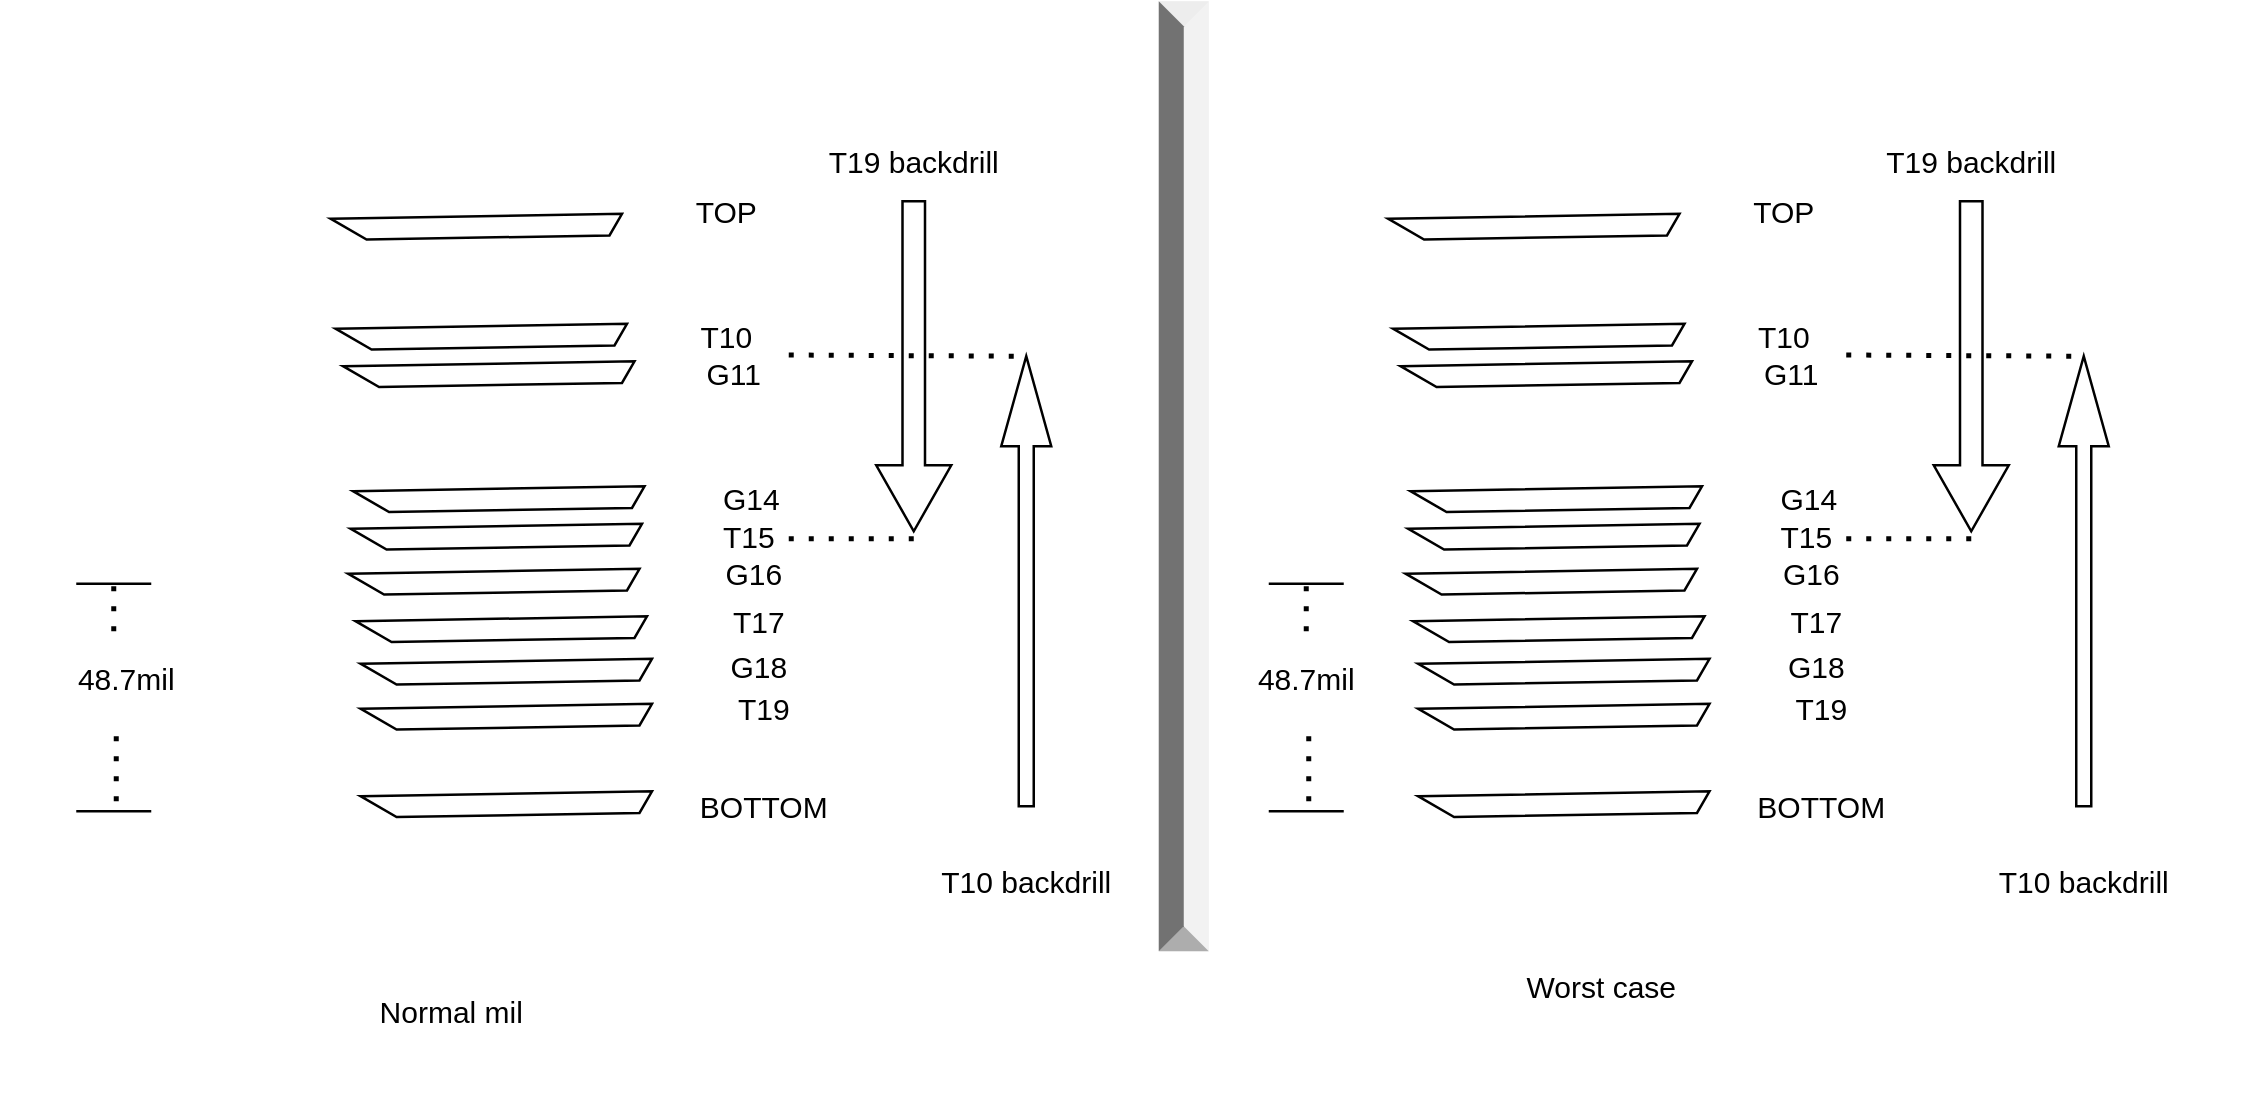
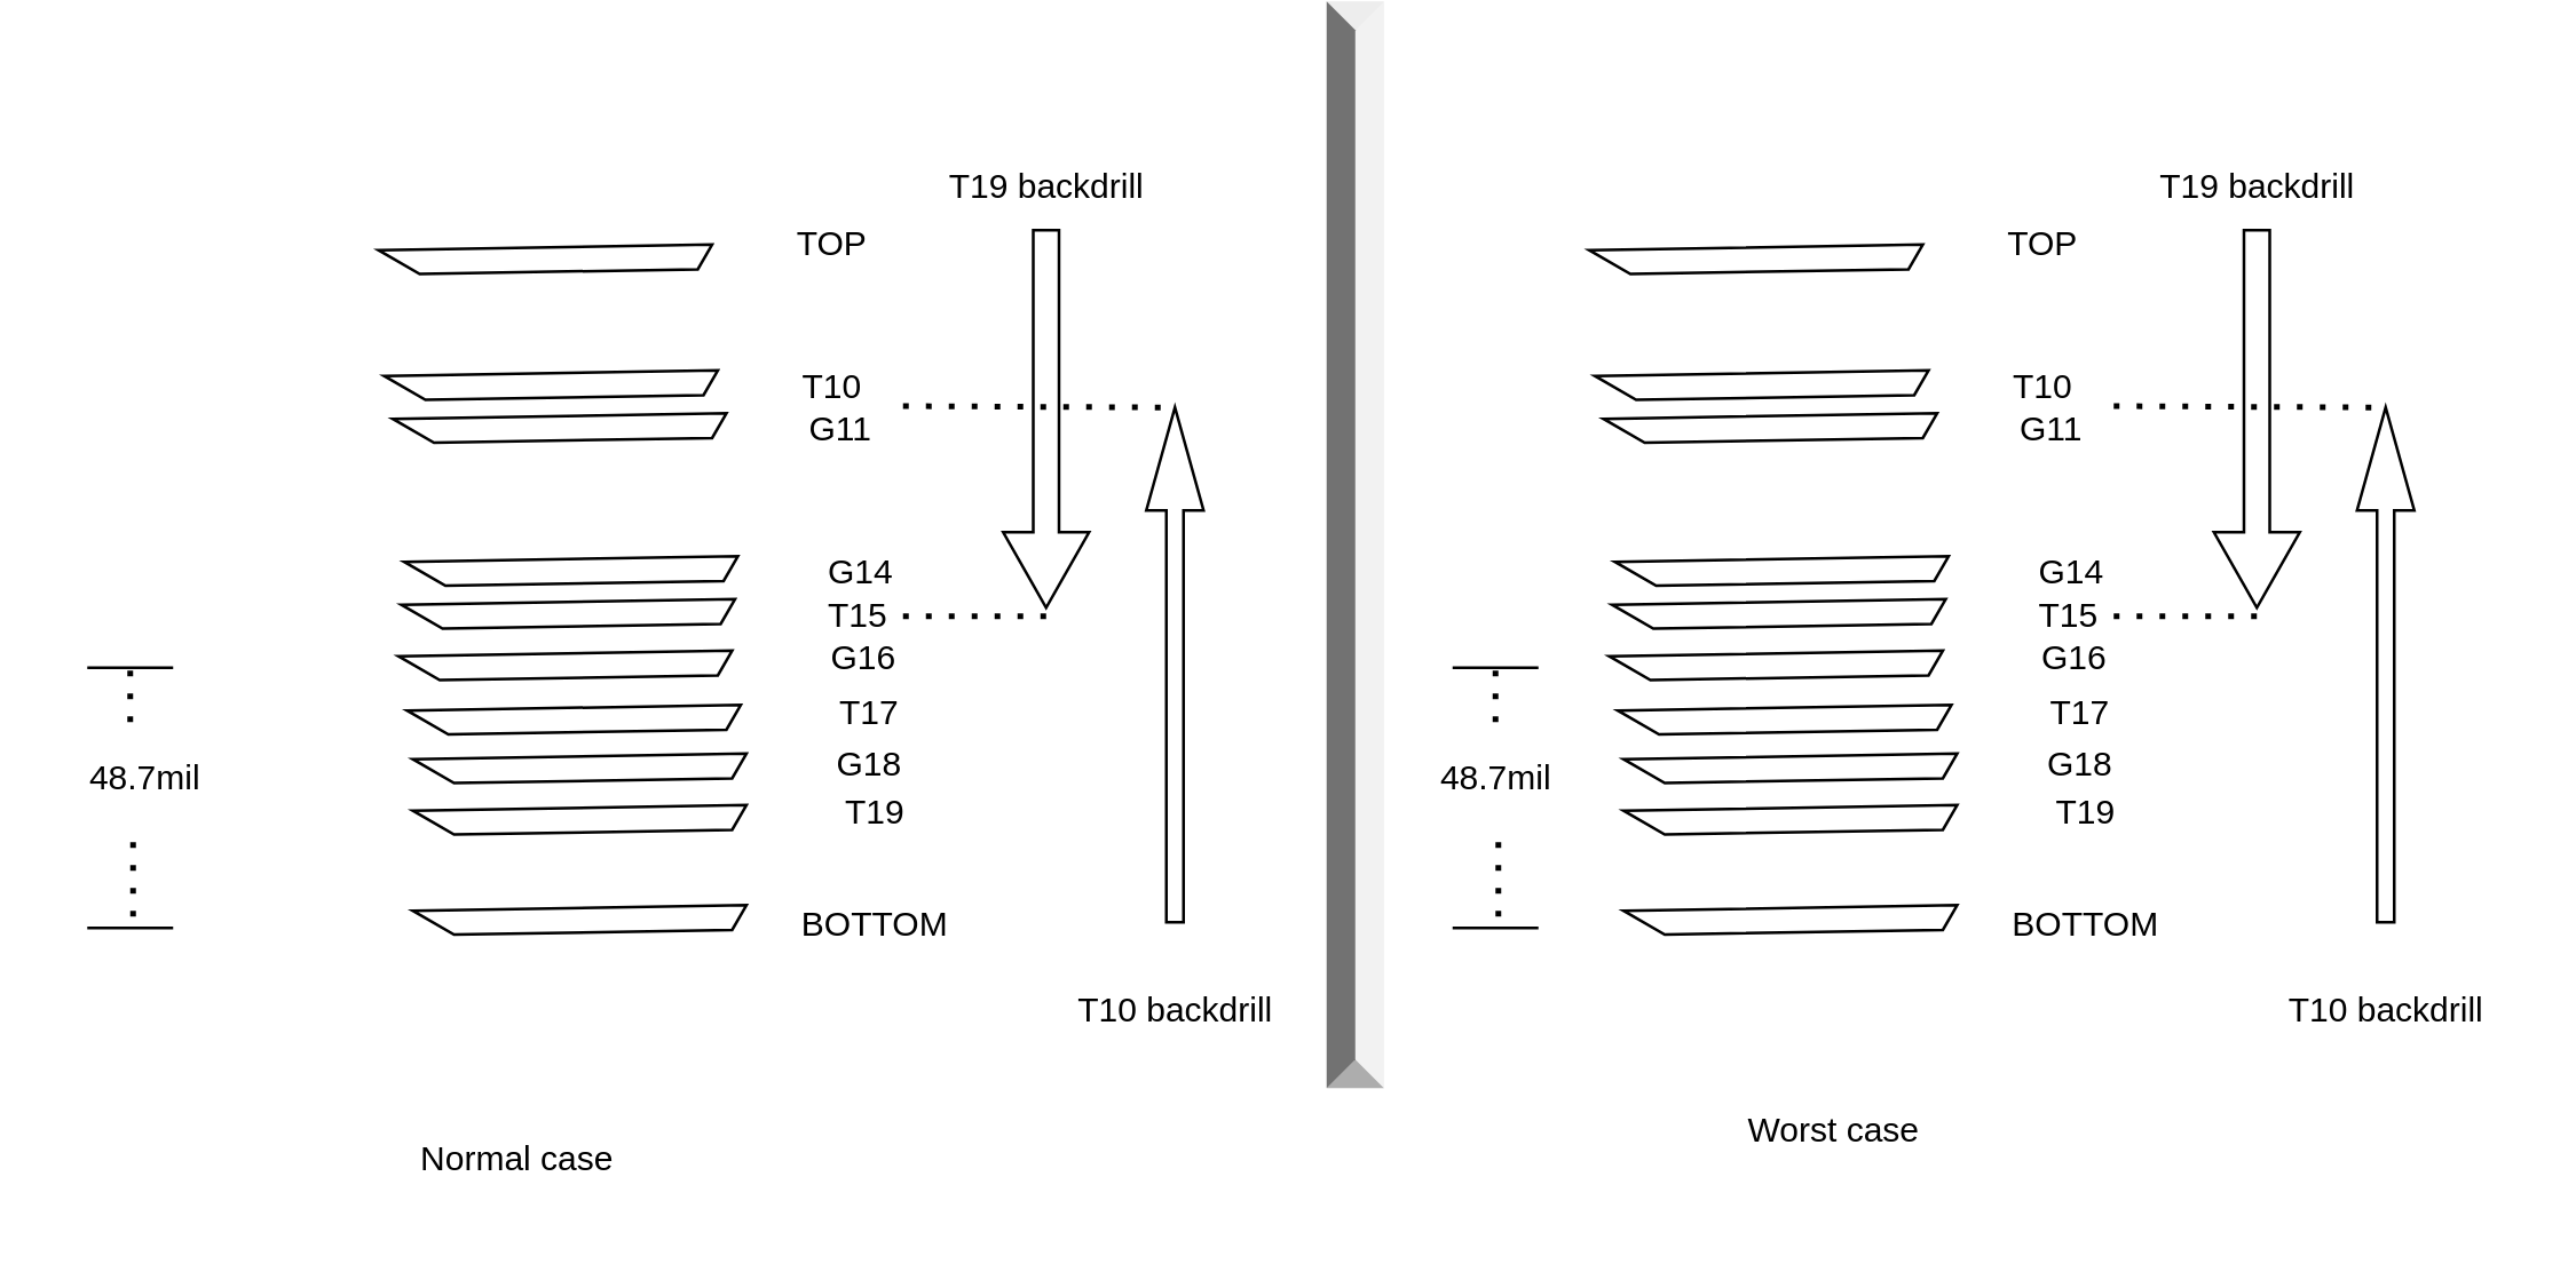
  <mxCell id="0" />
  <mxCell id="1" parent="0" />
  <mxCell id="2" value="" style="verticalLabelPosition=bottom;verticalAlign=top;html=1;shape=mxgraph.basic.diag_stripe;dx=10;rotation=30;" vertex="1" parent="1"><mxGeometry x="140" y="26" width="100" height="60" as="geometry" /></mxCell>
  <mxCell id="3" value="" style="verticalLabelPosition=bottom;verticalAlign=top;html=1;shape=mxgraph.basic.diag_stripe;dx=10;rotation=30;" vertex="1" parent="1"><mxGeometry x="142" y="70" width="100" height="60" as="geometry" /></mxCell>
  <mxCell id="4" value="" style="verticalLabelPosition=bottom;verticalAlign=top;html=1;shape=mxgraph.basic.diag_stripe;dx=10;rotation=30;" vertex="1" parent="1"><mxGeometry x="150" y="187" width="100" height="60" as="geometry" /></mxCell>
  <mxCell id="5" value="" style="verticalLabelPosition=bottom;verticalAlign=top;html=1;shape=mxgraph.basic.diag_stripe;dx=10;rotation=30;" vertex="1" parent="1"><mxGeometry x="152" y="257" width="100" height="60" as="geometry" /></mxCell>
  <mxCell id="6" value="TOP" style="text;html=1;align=center;verticalAlign=middle;resizable=0;points=[];autosize=1;strokeColor=none;fillColor=none;" vertex="1" parent="1"><mxGeometry x="265" y="40" width="50" height="30" as="geometry" /></mxCell>
  <mxCell id="7" value="T10" style="text;html=1;align=center;verticalAlign=middle;resizable=0;points=[];autosize=1;strokeColor=none;fillColor=none;" vertex="1" parent="1"><mxGeometry x="270" y="90" width="40" height="30" as="geometry" /></mxCell>
  <mxCell id="8" value="T17" style="text;html=1;align=center;verticalAlign=middle;resizable=0;points=[];autosize=1;strokeColor=none;fillColor=none;" vertex="1" parent="1"><mxGeometry x="283" y="204" width="40" height="30" as="geometry" /></mxCell>
  <mxCell id="9" value="BOTTOM" style="text;html=1;align=center;verticalAlign=middle;resizable=0;points=[];autosize=1;strokeColor=none;fillColor=none;" vertex="1" parent="1"><mxGeometry x="270" y="278" width="70" height="30" as="geometry" /></mxCell>
  <mxCell id="10" value="" style="verticalLabelPosition=bottom;verticalAlign=top;html=1;shape=mxgraph.basic.diag_stripe;dx=10;rotation=30;" vertex="1" parent="1"><mxGeometry x="147" y="168" width="100" height="60" as="geometry" /></mxCell>
  <mxCell id="11" value="G16" style="text;html=1;align=center;verticalAlign=middle;resizable=0;points=[];autosize=1;strokeColor=none;fillColor=none;" vertex="1" parent="1"><mxGeometry x="276" y="185" width="50" height="30" as="geometry" /></mxCell>
  <mxCell id="12" value="" style="verticalLabelPosition=bottom;verticalAlign=top;html=1;shape=mxgraph.basic.diag_stripe;dx=10;rotation=30;" vertex="1" parent="1"><mxGeometry x="152" y="222" width="100" height="60" as="geometry" /></mxCell>
  <mxCell id="13" value="T19" style="text;html=1;align=center;verticalAlign=middle;resizable=0;points=[];autosize=1;strokeColor=none;fillColor=none;" vertex="1" parent="1"><mxGeometry x="285" y="239" width="40" height="30" as="geometry" /></mxCell>
  <mxCell id="14" value="" style="verticalLabelPosition=bottom;verticalAlign=top;html=1;shape=mxgraph.basic.diag_stripe;dx=10;rotation=30;" vertex="1" parent="1"><mxGeometry x="152" y="204" width="100" height="60" as="geometry" /></mxCell>
  <mxCell id="15" value="G18" style="text;html=1;align=center;verticalAlign=middle;resizable=0;points=[];autosize=1;strokeColor=none;fillColor=none;" vertex="1" parent="1"><mxGeometry x="278" y="222" width="50" height="30" as="geometry" /></mxCell>
  <mxCell id="16" value="" style="endArrow=none;html=1;rounded=0;" edge="1" parent="1"><mxGeometry width="50" height="50" relative="1" as="geometry"><mxPoint x="30" y="203" as="sourcePoint" /><mxPoint x="60" y="203" as="targetPoint" /></mxGeometry></mxCell>
  <mxCell id="17" value="" style="endArrow=none;html=1;rounded=0;" edge="1" parent="1"><mxGeometry width="50" height="50" relative="1" as="geometry"><mxPoint x="30" y="294" as="sourcePoint" /><mxPoint x="60" y="294" as="targetPoint" /></mxGeometry></mxCell>
  <mxCell id="18" value="" style="endArrow=none;dashed=1;html=1;dashPattern=1 3;strokeWidth=2;rounded=0;" edge="1" parent="1"><mxGeometry width="50" height="50" relative="1" as="geometry"><mxPoint x="45" y="222" as="sourcePoint" /><mxPoint x="45" y="204" as="targetPoint" /></mxGeometry></mxCell>
  <mxCell id="19" value="" style="endArrow=none;dashed=1;html=1;dashPattern=1 3;strokeWidth=2;rounded=0;" edge="1" parent="1"><mxGeometry width="50" height="50" relative="1" as="geometry"><mxPoint x="46" y="290" as="sourcePoint" /><mxPoint x="46" y="262" as="targetPoint" /></mxGeometry></mxCell>
  <mxCell id="20" value="48.7mil" style="text;html=1;align=center;verticalAlign=middle;resizable=0;points=[];autosize=1;strokeColor=none;fillColor=none;" vertex="1" parent="1"><mxGeometry x="20" y="227" width="60" height="30" as="geometry" /></mxCell>
  <mxCell id="21" value="" style="verticalLabelPosition=bottom;verticalAlign=top;html=1;shape=mxgraph.basic.diag_stripe;dx=10;rotation=30;" vertex="1" parent="1"><mxGeometry x="148" y="150" width="100" height="60" as="geometry" /></mxCell>
  <mxCell id="22" value="T15" style="text;html=1;align=center;verticalAlign=middle;resizable=0;points=[];autosize=1;strokeColor=none;fillColor=none;" vertex="1" parent="1"><mxGeometry x="279" y="170" width="40" height="30" as="geometry" /></mxCell>
  <mxCell id="23" value="" style="shape=singleArrow;direction=south;whiteSpace=wrap;html=1;" vertex="1" parent="1"><mxGeometry x="350" y="50" width="30" height="132" as="geometry" /></mxCell>
  <mxCell id="24" value="" style="verticalLabelPosition=bottom;verticalAlign=top;html=1;shape=mxgraph.basic.diag_stripe;dx=10;rotation=30;" vertex="1" parent="1"><mxGeometry x="145" y="85" width="100" height="60" as="geometry" /></mxCell>
  <mxCell id="25" value="G11" style="text;html=1;align=center;verticalAlign=middle;resizable=0;points=[];autosize=1;strokeColor=none;fillColor=none;" vertex="1" parent="1"><mxGeometry x="268" y="105" width="50" height="30" as="geometry" /></mxCell>
  <mxCell id="26" value="T19 backdrill" style="text;html=1;align=center;verticalAlign=middle;resizable=0;points=[];autosize=1;strokeColor=none;fillColor=none;" vertex="1" parent="1"><mxGeometry x="320" y="20" width="90" height="30" as="geometry" /></mxCell>
  <mxCell id="27" value="" style="shape=singleArrow;direction=north;whiteSpace=wrap;html=1;" vertex="1" parent="1"><mxGeometry x="400" y="112" width="20" height="180" as="geometry" /></mxCell>
  <mxCell id="28" value="" style="endArrow=none;dashed=1;html=1;dashPattern=1 3;strokeWidth=2;rounded=0;" edge="1" parent="1"><mxGeometry width="50" height="50" relative="1" as="geometry"><mxPoint x="315" y="185" as="sourcePoint" /><mxPoint x="365" y="185" as="targetPoint" /></mxGeometry></mxCell>
  <mxCell id="29" value="" style="endArrow=none;dashed=1;html=1;dashPattern=1 3;strokeWidth=2;rounded=0;" edge="1" parent="1"><mxGeometry width="50" height="50" relative="1" as="geometry"><mxPoint x="315" y="111.5" as="sourcePoint" /><mxPoint x="410" y="112" as="targetPoint" /></mxGeometry></mxCell>
  <mxCell id="30" value="" style="verticalLabelPosition=bottom;verticalAlign=top;html=1;shape=mxgraph.basic.diag_stripe;dx=10;rotation=30;" vertex="1" parent="1"><mxGeometry x="149" y="135" width="100" height="60" as="geometry" /></mxCell>
  <mxCell id="31" value="G14" style="text;html=1;align=center;verticalAlign=middle;resizable=0;points=[];autosize=1;strokeColor=none;fillColor=none;" vertex="1" parent="1"><mxGeometry x="275" y="155" width="50" height="30" as="geometry" /></mxCell>
  <mxCell id="32" value="T10 backdrill" style="text;html=1;align=center;verticalAlign=middle;resizable=0;points=[];autosize=1;strokeColor=none;fillColor=none;" vertex="1" parent="1"><mxGeometry x="365" y="308" width="90" height="30" as="geometry" /></mxCell>
- <mxCell id="33" value="Normal mil" style="text;html=1;align=center;verticalAlign=middle;resizable=0;points=[];autosize=1;strokeColor=none;fillColor=none;" vertex="1" parent="1"><mxGeometry x="135" y="360" width="90" height="30" as="geometry" /></mxCell>
+ <mxCell id="33" value="Normal case" style="text;html=1;align=center;verticalAlign=middle;resizable=0;points=[];autosize=1;strokeColor=none;fillColor=none;" vertex="1" parent="1"><mxGeometry x="135" y="360" width="90" height="30" as="geometry" /></mxCell>
  <mxCell id="34" value="Worst case" style="text;html=1;align=center;verticalAlign=middle;resizable=0;points=[];autosize=1;strokeColor=none;fillColor=none;" vertex="1" parent="1"><mxGeometry x="600" y="350" width="80" height="30" as="geometry" /></mxCell>
  <mxCell id="35" value="" style="verticalLabelPosition=bottom;verticalAlign=top;html=1;shape=mxgraph.basic.diag_stripe;dx=10;rotation=30;" vertex="1" parent="1"><mxGeometry x="563" y="26" width="100" height="60" as="geometry" /></mxCell>
  <mxCell id="36" value="" style="verticalLabelPosition=bottom;verticalAlign=top;html=1;shape=mxgraph.basic.diag_stripe;dx=10;rotation=30;" vertex="1" parent="1"><mxGeometry x="565" y="70" width="100" height="60" as="geometry" /></mxCell>
  <mxCell id="37" value="" style="verticalLabelPosition=bottom;verticalAlign=top;html=1;shape=mxgraph.basic.diag_stripe;dx=10;rotation=30;" vertex="1" parent="1"><mxGeometry x="573" y="187" width="100" height="60" as="geometry" /></mxCell>
  <mxCell id="38" value="" style="verticalLabelPosition=bottom;verticalAlign=top;html=1;shape=mxgraph.basic.diag_stripe;dx=10;rotation=30;" vertex="1" parent="1"><mxGeometry x="575" y="257" width="100" height="60" as="geometry" /></mxCell>
  <mxCell id="39" value="TOP" style="text;html=1;align=center;verticalAlign=middle;resizable=0;points=[];autosize=1;strokeColor=none;fillColor=none;" vertex="1" parent="1"><mxGeometry x="688" y="40" width="50" height="30" as="geometry" /></mxCell>
  <mxCell id="40" value="T10" style="text;html=1;align=center;verticalAlign=middle;resizable=0;points=[];autosize=1;strokeColor=none;fillColor=none;" vertex="1" parent="1"><mxGeometry x="693" y="90" width="40" height="30" as="geometry" /></mxCell>
  <mxCell id="41" value="T17" style="text;html=1;align=center;verticalAlign=middle;resizable=0;points=[];autosize=1;strokeColor=none;fillColor=none;" vertex="1" parent="1"><mxGeometry x="706" y="204" width="40" height="30" as="geometry" /></mxCell>
  <mxCell id="42" value="BOTTOM" style="text;html=1;align=center;verticalAlign=middle;resizable=0;points=[];autosize=1;strokeColor=none;fillColor=none;" vertex="1" parent="1"><mxGeometry x="693" y="278" width="70" height="30" as="geometry" /></mxCell>
  <mxCell id="43" value="" style="verticalLabelPosition=bottom;verticalAlign=top;html=1;shape=mxgraph.basic.diag_stripe;dx=10;rotation=30;" vertex="1" parent="1"><mxGeometry x="570" y="168" width="100" height="60" as="geometry" /></mxCell>
  <mxCell id="44" value="G16" style="text;html=1;align=center;verticalAlign=middle;resizable=0;points=[];autosize=1;strokeColor=none;fillColor=none;" vertex="1" parent="1"><mxGeometry x="699" y="185" width="50" height="30" as="geometry" /></mxCell>
  <mxCell id="45" value="" style="verticalLabelPosition=bottom;verticalAlign=top;html=1;shape=mxgraph.basic.diag_stripe;dx=10;rotation=30;" vertex="1" parent="1"><mxGeometry x="575" y="222" width="100" height="60" as="geometry" /></mxCell>
  <mxCell id="46" value="T19" style="text;html=1;align=center;verticalAlign=middle;resizable=0;points=[];autosize=1;strokeColor=none;fillColor=none;" vertex="1" parent="1"><mxGeometry x="708" y="239" width="40" height="30" as="geometry" /></mxCell>
  <mxCell id="47" value="" style="verticalLabelPosition=bottom;verticalAlign=top;html=1;shape=mxgraph.basic.diag_stripe;dx=10;rotation=30;" vertex="1" parent="1"><mxGeometry x="575" y="204" width="100" height="60" as="geometry" /></mxCell>
  <mxCell id="48" value="G18" style="text;html=1;align=center;verticalAlign=middle;resizable=0;points=[];autosize=1;strokeColor=none;fillColor=none;" vertex="1" parent="1"><mxGeometry x="701" y="222" width="50" height="30" as="geometry" /></mxCell>
  <mxCell id="49" value="" style="endArrow=none;html=1;rounded=0;" edge="1" parent="1"><mxGeometry width="50" height="50" relative="1" as="geometry"><mxPoint x="507" y="203" as="sourcePoint" /><mxPoint x="537" y="203" as="targetPoint" /></mxGeometry></mxCell>
  <mxCell id="50" value="" style="endArrow=none;html=1;rounded=0;" edge="1" parent="1"><mxGeometry width="50" height="50" relative="1" as="geometry"><mxPoint x="507" y="294" as="sourcePoint" /><mxPoint x="537" y="294" as="targetPoint" /></mxGeometry></mxCell>
  <mxCell id="51" value="" style="endArrow=none;dashed=1;html=1;dashPattern=1 3;strokeWidth=2;rounded=0;" edge="1" parent="1"><mxGeometry width="50" height="50" relative="1" as="geometry"><mxPoint x="522" y="222" as="sourcePoint" /><mxPoint x="522" y="204" as="targetPoint" /></mxGeometry></mxCell>
  <mxCell id="52" value="" style="endArrow=none;dashed=1;html=1;dashPattern=1 3;strokeWidth=2;rounded=0;" edge="1" parent="1"><mxGeometry width="50" height="50" relative="1" as="geometry"><mxPoint x="523" y="290" as="sourcePoint" /><mxPoint x="523" y="262" as="targetPoint" /></mxGeometry></mxCell>
  <mxCell id="53" value="48.7mil" style="text;html=1;align=center;verticalAlign=middle;resizable=0;points=[];autosize=1;strokeColor=none;fillColor=none;" vertex="1" parent="1"><mxGeometry x="492" y="227" width="60" height="30" as="geometry" /></mxCell>
  <mxCell id="54" value="" style="verticalLabelPosition=bottom;verticalAlign=top;html=1;shape=mxgraph.basic.diag_stripe;dx=10;rotation=30;" vertex="1" parent="1"><mxGeometry x="571" y="150" width="100" height="60" as="geometry" /></mxCell>
  <mxCell id="55" value="T15" style="text;html=1;align=center;verticalAlign=middle;resizable=0;points=[];autosize=1;strokeColor=none;fillColor=none;" vertex="1" parent="1"><mxGeometry x="702" y="170" width="40" height="30" as="geometry" /></mxCell>
  <mxCell id="56" value="" style="shape=singleArrow;direction=south;whiteSpace=wrap;html=1;" vertex="1" parent="1"><mxGeometry x="773" y="50" width="30" height="132" as="geometry" /></mxCell>
  <mxCell id="57" value="" style="verticalLabelPosition=bottom;verticalAlign=top;html=1;shape=mxgraph.basic.diag_stripe;dx=10;rotation=30;" vertex="1" parent="1"><mxGeometry x="568" y="85" width="100" height="60" as="geometry" /></mxCell>
  <mxCell id="58" value="G11" style="text;html=1;align=center;verticalAlign=middle;resizable=0;points=[];autosize=1;strokeColor=none;fillColor=none;" vertex="1" parent="1"><mxGeometry x="691" y="105" width="50" height="30" as="geometry" /></mxCell>
  <mxCell id="59" value="T19 backdrill" style="text;html=1;align=center;verticalAlign=middle;resizable=0;points=[];autosize=1;strokeColor=none;fillColor=none;" vertex="1" parent="1"><mxGeometry x="743" y="20" width="90" height="30" as="geometry" /></mxCell>
  <mxCell id="60" value="" style="shape=singleArrow;direction=north;whiteSpace=wrap;html=1;" vertex="1" parent="1"><mxGeometry x="823" y="112" width="20" height="180" as="geometry" /></mxCell>
  <mxCell id="61" value="" style="endArrow=none;dashed=1;html=1;dashPattern=1 3;strokeWidth=2;rounded=0;" edge="1" parent="1"><mxGeometry width="50" height="50" relative="1" as="geometry"><mxPoint x="738" y="185" as="sourcePoint" /><mxPoint x="788" y="185" as="targetPoint" /></mxGeometry></mxCell>
  <mxCell id="62" value="" style="endArrow=none;dashed=1;html=1;dashPattern=1 3;strokeWidth=2;rounded=0;" edge="1" parent="1"><mxGeometry width="50" height="50" relative="1" as="geometry"><mxPoint x="738" y="111.5" as="sourcePoint" /><mxPoint x="833" y="112" as="targetPoint" /></mxGeometry></mxCell>
  <mxCell id="63" value="" style="verticalLabelPosition=bottom;verticalAlign=top;html=1;shape=mxgraph.basic.diag_stripe;dx=10;rotation=30;" vertex="1" parent="1"><mxGeometry x="572" y="135" width="100" height="60" as="geometry" /></mxCell>
  <mxCell id="64" value="G14" style="text;html=1;align=center;verticalAlign=middle;resizable=0;points=[];autosize=1;strokeColor=none;fillColor=none;" vertex="1" parent="1"><mxGeometry x="698" y="155" width="50" height="30" as="geometry" /></mxCell>
  <mxCell id="65" value="T10 backdrill" style="text;html=1;align=center;verticalAlign=middle;resizable=0;points=[];autosize=1;strokeColor=none;fillColor=none;" vertex="1" parent="1"><mxGeometry x="788" y="308" width="90" height="30" as="geometry" /></mxCell>
  <mxCell id="66" value="" style="labelPosition=center;verticalLabelPosition=middle;align=center;html=1;shape=mxgraph.basic.shaded_button;dx=10;fillColor=#E6E6E6;strokeColor=none;whiteSpace=wrap;rotation=90;" vertex="1" parent="1"><mxGeometry x="283" y="150" width="380" height="20" as="geometry" /></mxCell>
